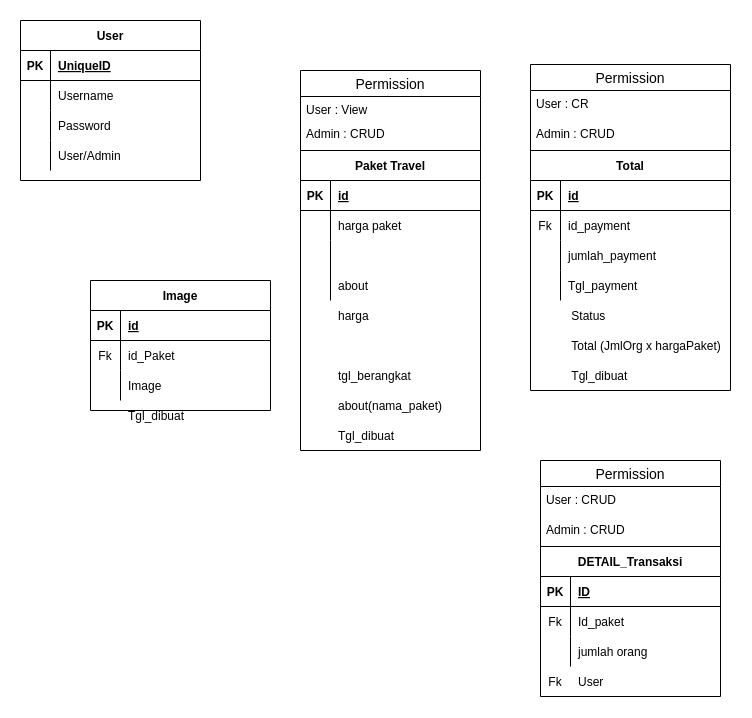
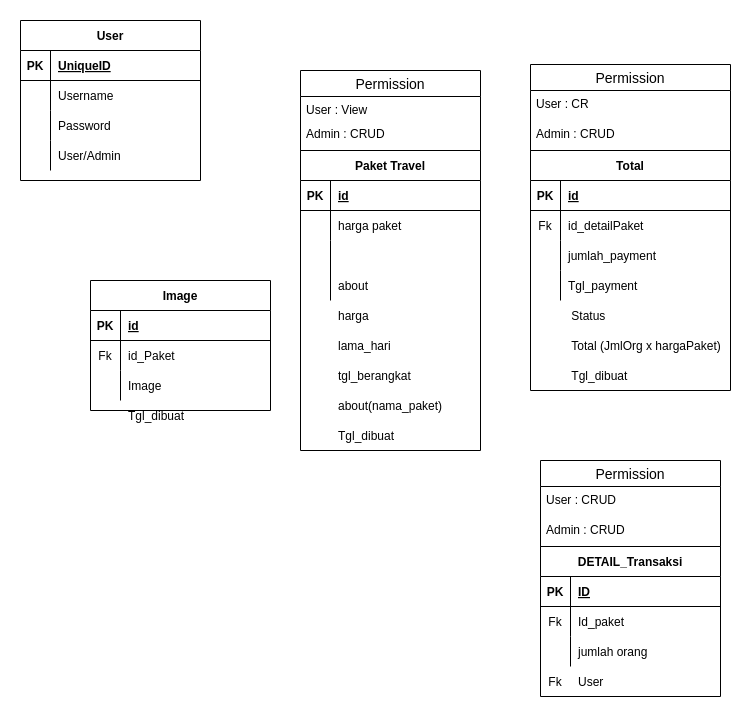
  <mxCell id="0" />
  <mxCell id="1" parent="0" />
  <mxCell id="2" value="Paket Travel" style="shape=table;startSize=30;container=1;collapsible=1;childLayout=tableLayout;fixedRows=1;rowLines=0;fontStyle=1;align=center;resizeLast=1;" vertex="1" parent="1"><mxGeometry x="300" y="150" width="180" height="300" as="geometry" /></mxCell>
  <mxCell id="3" value="" style="shape=partialRectangle;collapsible=0;dropTarget=0;pointerEvents=0;fillColor=none;top=0;left=0;bottom=1;right=0;points=[[0,0.5],[1,0.5]];portConstraint=eastwest;" vertex="1" parent="2"><mxGeometry y="30" width="180" height="30" as="geometry" /></mxCell>
  <mxCell id="4" value="PK" style="shape=partialRectangle;connectable=0;fillColor=none;top=0;left=0;bottom=0;right=0;fontStyle=1;overflow=hidden;" vertex="1" parent="3"><mxGeometry width="30" height="30" as="geometry" /></mxCell>
  <mxCell id="5" value="id" style="shape=partialRectangle;connectable=0;fillColor=none;top=0;left=0;bottom=0;right=0;align=left;spacingLeft=6;fontStyle=5;overflow=hidden;" vertex="1" parent="3"><mxGeometry x="30" width="150" height="30" as="geometry" /></mxCell>
  <mxCell id="6" value="" style="shape=partialRectangle;collapsible=0;dropTarget=0;pointerEvents=0;fillColor=none;top=0;left=0;bottom=0;right=0;points=[[0,0.5],[1,0.5]];portConstraint=eastwest;" vertex="1" parent="2"><mxGeometry y="60" width="180" height="30" as="geometry" /></mxCell>
  <mxCell id="7" value="" style="shape=partialRectangle;connectable=0;fillColor=none;top=0;left=0;bottom=0;right=0;editable=1;overflow=hidden;" vertex="1" parent="6"><mxGeometry width="30" height="30" as="geometry" /></mxCell>
  <mxCell id="8" value="harga paket" style="shape=partialRectangle;connectable=0;fillColor=none;top=0;left=0;bottom=0;right=0;align=left;spacingLeft=6;overflow=hidden;" vertex="1" parent="6"><mxGeometry x="30" width="150" height="30" as="geometry" /></mxCell>
  <mxCell id="9" value="" style="shape=partialRectangle;collapsible=0;dropTarget=0;pointerEvents=0;fillColor=none;top=0;left=0;bottom=0;right=0;points=[[0,0.5],[1,0.5]];portConstraint=eastwest;" vertex="1" parent="2"><mxGeometry y="90" width="180" height="30" as="geometry" /></mxCell>
  <mxCell id="10" value="" style="shape=partialRectangle;connectable=0;fillColor=none;top=0;left=0;bottom=0;right=0;editable=1;overflow=hidden;" vertex="1" parent="9"><mxGeometry width="30" height="30" as="geometry" /></mxCell>
  <mxCell id="11" value="" style="shape=partialRectangle;collapsible=0;dropTarget=0;pointerEvents=0;fillColor=none;top=0;left=0;bottom=0;right=0;points=[[0,0.5],[1,0.5]];portConstraint=eastwest;" vertex="1" parent="2"><mxGeometry y="120" width="180" height="30" as="geometry" /></mxCell>
  <mxCell id="12" value="" style="shape=partialRectangle;connectable=0;fillColor=none;top=0;left=0;bottom=0;right=0;editable=1;overflow=hidden;" vertex="1" parent="11"><mxGeometry width="30" height="30" as="geometry" /></mxCell>
  <mxCell id="13" value="about" style="shape=partialRectangle;connectable=0;fillColor=none;top=0;left=0;bottom=0;right=0;align=left;spacingLeft=6;overflow=hidden;" vertex="1" parent="11"><mxGeometry x="30" width="150" height="30" as="geometry" /></mxCell>
  <mxCell id="14" value="" style="shape=partialRectangle;collapsible=0;dropTarget=0;pointerEvents=0;fillColor=none;top=0;left=0;bottom=0;right=0;points=[[0,0.5],[1,0.5]];portConstraint=eastwest;" vertex="1" parent="1"><mxGeometry x="300" y="300" width="180" height="30" as="geometry" /></mxCell>
  <mxCell id="15" value="" style="shape=partialRectangle;connectable=0;fillColor=none;top=0;left=0;bottom=0;right=0;editable=1;overflow=hidden;" vertex="1" parent="14"><mxGeometry width="30" height="30" as="geometry" /></mxCell>
  <mxCell id="16" value="harga" style="shape=partialRectangle;connectable=0;fillColor=none;top=0;left=0;bottom=0;right=0;align=left;spacingLeft=6;overflow=hidden;" vertex="1" parent="14"><mxGeometry x="30" width="150" height="30" as="geometry" /></mxCell>
  <mxCell id="17" value="" style="shape=partialRectangle;collapsible=0;dropTarget=0;pointerEvents=0;fillColor=none;top=0;left=0;bottom=0;right=0;points=[[0,0.5],[1,0.5]];portConstraint=eastwest;" vertex="1" parent="1"><mxGeometry x="300" y="330" width="180" height="30" as="geometry" /></mxCell>
  <mxCell id="18" value="" style="shape=partialRectangle;connectable=0;fillColor=none;top=0;left=0;bottom=0;right=0;editable=1;overflow=hidden;" vertex="1" parent="17"><mxGeometry width="30" height="30" as="geometry" /></mxCell>
+ <mxCell id="19" value="lama_hari" style="shape=partialRectangle;connectable=0;fillColor=none;top=0;left=0;bottom=0;right=0;align=left;spacingLeft=6;overflow=hidden;" vertex="1" parent="17"><mxGeometry x="30" width="150" height="30" as="geometry" /></mxCell>
  <mxCell id="20" value="" style="shape=partialRectangle;collapsible=0;dropTarget=0;pointerEvents=0;fillColor=none;top=0;left=0;bottom=0;right=0;points=[[0,0.5],[1,0.5]];portConstraint=eastwest;" vertex="1" parent="1"><mxGeometry x="300" y="360" width="180" height="30" as="geometry" /></mxCell>
  <mxCell id="21" value="" style="shape=partialRectangle;connectable=0;fillColor=none;top=0;left=0;bottom=0;right=0;editable=1;overflow=hidden;" vertex="1" parent="20"><mxGeometry width="30" height="30" as="geometry" /></mxCell>
  <mxCell id="22" value="tgl_berangkat" style="shape=partialRectangle;connectable=0;fillColor=none;top=0;left=0;bottom=0;right=0;align=left;spacingLeft=6;overflow=hidden;" vertex="1" parent="20"><mxGeometry x="30" width="150" height="30" as="geometry" /></mxCell>
  <mxCell id="23" value="User" style="shape=table;startSize=30;container=1;collapsible=1;childLayout=tableLayout;fixedRows=1;rowLines=0;fontStyle=1;align=center;resizeLast=1;" vertex="1" parent="1"><mxGeometry x="20" y="20" width="180" height="160" as="geometry" /></mxCell>
  <mxCell id="24" value="" style="shape=partialRectangle;collapsible=0;dropTarget=0;pointerEvents=0;fillColor=none;top=0;left=0;bottom=1;right=0;points=[[0,0.5],[1,0.5]];portConstraint=eastwest;" vertex="1" parent="23"><mxGeometry y="30" width="180" height="30" as="geometry" /></mxCell>
  <mxCell id="25" value="PK" style="shape=partialRectangle;connectable=0;fillColor=none;top=0;left=0;bottom=0;right=0;fontStyle=1;overflow=hidden;" vertex="1" parent="24"><mxGeometry width="30" height="30" as="geometry" /></mxCell>
  <mxCell id="26" value="UniqueID" style="shape=partialRectangle;connectable=0;fillColor=none;top=0;left=0;bottom=0;right=0;align=left;spacingLeft=6;fontStyle=5;overflow=hidden;" vertex="1" parent="24"><mxGeometry x="30" width="150" height="30" as="geometry" /></mxCell>
  <mxCell id="27" value="" style="shape=partialRectangle;collapsible=0;dropTarget=0;pointerEvents=0;fillColor=none;top=0;left=0;bottom=0;right=0;points=[[0,0.5],[1,0.5]];portConstraint=eastwest;" vertex="1" parent="23"><mxGeometry y="60" width="180" height="30" as="geometry" /></mxCell>
  <mxCell id="28" value="" style="shape=partialRectangle;connectable=0;fillColor=none;top=0;left=0;bottom=0;right=0;editable=1;overflow=hidden;" vertex="1" parent="27"><mxGeometry width="30" height="30" as="geometry" /></mxCell>
  <mxCell id="29" value="Username" style="shape=partialRectangle;connectable=0;fillColor=none;top=0;left=0;bottom=0;right=0;align=left;spacingLeft=6;overflow=hidden;" vertex="1" parent="27"><mxGeometry x="30" width="150" height="30" as="geometry" /></mxCell>
  <mxCell id="30" value="" style="shape=partialRectangle;collapsible=0;dropTarget=0;pointerEvents=0;fillColor=none;top=0;left=0;bottom=0;right=0;points=[[0,0.5],[1,0.5]];portConstraint=eastwest;" vertex="1" parent="23"><mxGeometry y="90" width="180" height="30" as="geometry" /></mxCell>
  <mxCell id="31" value="" style="shape=partialRectangle;connectable=0;fillColor=none;top=0;left=0;bottom=0;right=0;editable=1;overflow=hidden;" vertex="1" parent="30"><mxGeometry width="30" height="30" as="geometry" /></mxCell>
  <mxCell id="32" value="Password" style="shape=partialRectangle;connectable=0;fillColor=none;top=0;left=0;bottom=0;right=0;align=left;spacingLeft=6;overflow=hidden;" vertex="1" parent="30"><mxGeometry x="30" width="150" height="30" as="geometry" /></mxCell>
  <mxCell id="33" value="" style="shape=partialRectangle;collapsible=0;dropTarget=0;pointerEvents=0;fillColor=none;top=0;left=0;bottom=0;right=0;points=[[0,0.5],[1,0.5]];portConstraint=eastwest;" vertex="1" parent="23"><mxGeometry y="120" width="180" height="30" as="geometry" /></mxCell>
  <mxCell id="34" value="" style="shape=partialRectangle;connectable=0;fillColor=none;top=0;left=0;bottom=0;right=0;editable=1;overflow=hidden;" vertex="1" parent="33"><mxGeometry width="30" height="30" as="geometry" /></mxCell>
  <mxCell id="35" value="User/Admin" style="shape=partialRectangle;connectable=0;fillColor=none;top=0;left=0;bottom=0;right=0;align=left;spacingLeft=6;overflow=hidden;" vertex="1" parent="33"><mxGeometry x="30" width="150" height="30" as="geometry" /></mxCell>
  <mxCell id="36" value="" style="shape=partialRectangle;collapsible=0;dropTarget=0;pointerEvents=0;fillColor=none;top=0;left=0;bottom=0;right=0;points=[[0,0.5],[1,0.5]];portConstraint=eastwest;" vertex="1" parent="1"><mxGeometry x="300" y="390" width="180" height="30" as="geometry" /></mxCell>
  <mxCell id="37" value="" style="shape=partialRectangle;connectable=0;fillColor=none;top=0;left=0;bottom=0;right=0;editable=1;overflow=hidden;" vertex="1" parent="36"><mxGeometry width="30" height="30" as="geometry" /></mxCell>
  <mxCell id="38" value="about(nama_paket)" style="shape=partialRectangle;connectable=0;fillColor=none;top=0;left=0;bottom=0;right=0;align=left;spacingLeft=6;overflow=hidden;" vertex="1" parent="36"><mxGeometry x="30" width="150" height="30" as="geometry" /></mxCell>
  <mxCell id="39" value="Total" style="shape=table;startSize=30;container=1;collapsible=1;childLayout=tableLayout;fixedRows=1;rowLines=0;fontStyle=1;align=center;resizeLast=1;" vertex="1" parent="1"><mxGeometry x="530" y="150" width="200" height="240" as="geometry" /></mxCell>
  <mxCell id="40" value="" style="shape=partialRectangle;collapsible=0;dropTarget=0;pointerEvents=0;fillColor=none;top=0;left=0;bottom=1;right=0;points=[[0,0.5],[1,0.5]];portConstraint=eastwest;" vertex="1" parent="39"><mxGeometry y="30" width="200" height="30" as="geometry" /></mxCell>
  <mxCell id="41" value="PK" style="shape=partialRectangle;connectable=0;fillColor=none;top=0;left=0;bottom=0;right=0;fontStyle=1;overflow=hidden;" vertex="1" parent="40"><mxGeometry width="30" height="30" as="geometry" /></mxCell>
  <mxCell id="42" value="id" style="shape=partialRectangle;connectable=0;fillColor=none;top=0;left=0;bottom=0;right=0;align=left;spacingLeft=6;fontStyle=5;overflow=hidden;" vertex="1" parent="40"><mxGeometry x="30" width="170" height="30" as="geometry" /></mxCell>
  <mxCell id="43" value="" style="shape=partialRectangle;collapsible=0;dropTarget=0;pointerEvents=0;fillColor=none;top=0;left=0;bottom=0;right=0;points=[[0,0.5],[1,0.5]];portConstraint=eastwest;" vertex="1" parent="39"><mxGeometry y="60" width="200" height="30" as="geometry" /></mxCell>
  <mxCell id="44" value="Fk" style="shape=partialRectangle;connectable=0;fillColor=none;top=0;left=0;bottom=0;right=0;editable=1;overflow=hidden;" vertex="1" parent="43"><mxGeometry width="30" height="30" as="geometry" /></mxCell>
- <mxCell id="45" value="id_payment" style="shape=partialRectangle;connectable=0;fillColor=none;top=0;left=0;bottom=0;right=0;align=left;spacingLeft=6;overflow=hidden;" vertex="1" parent="43"><mxGeometry x="30" width="170" height="30" as="geometry" /></mxCell>
+ <mxCell id="45" value="id_detailPaket" style="shape=partialRectangle;connectable=0;fillColor=none;top=0;left=0;bottom=0;right=0;align=left;spacingLeft=6;overflow=hidden;" vertex="1" parent="43"><mxGeometry x="30" width="170" height="30" as="geometry" /></mxCell>
  <mxCell id="46" value="" style="shape=partialRectangle;collapsible=0;dropTarget=0;pointerEvents=0;fillColor=none;top=0;left=0;bottom=0;right=0;points=[[0,0.5],[1,0.5]];portConstraint=eastwest;" vertex="1" parent="39"><mxGeometry y="90" width="200" height="30" as="geometry" /></mxCell>
  <mxCell id="47" value="" style="shape=partialRectangle;connectable=0;fillColor=none;top=0;left=0;bottom=0;right=0;editable=1;overflow=hidden;" vertex="1" parent="46"><mxGeometry width="30" height="30" as="geometry" /></mxCell>
  <mxCell id="48" value="jumlah_payment" style="shape=partialRectangle;connectable=0;fillColor=none;top=0;left=0;bottom=0;right=0;align=left;spacingLeft=6;overflow=hidden;" vertex="1" parent="46"><mxGeometry x="30" width="170" height="30" as="geometry" /></mxCell>
  <mxCell id="49" value="" style="shape=partialRectangle;collapsible=0;dropTarget=0;pointerEvents=0;fillColor=none;top=0;left=0;bottom=0;right=0;points=[[0,0.5],[1,0.5]];portConstraint=eastwest;" vertex="1" parent="39"><mxGeometry y="120" width="200" height="30" as="geometry" /></mxCell>
  <mxCell id="50" value="" style="shape=partialRectangle;connectable=0;fillColor=none;top=0;left=0;bottom=0;right=0;editable=1;overflow=hidden;" vertex="1" parent="49"><mxGeometry width="30" height="30" as="geometry" /></mxCell>
  <mxCell id="51" value="Tgl_payment" style="shape=partialRectangle;connectable=0;fillColor=none;top=0;left=0;bottom=0;right=0;align=left;spacingLeft=6;overflow=hidden;" vertex="1" parent="49"><mxGeometry x="30" width="170" height="30" as="geometry" /></mxCell>
  <mxCell id="52" value="" style="shape=partialRectangle;collapsible=0;dropTarget=0;pointerEvents=0;fillColor=none;top=0;left=0;bottom=0;right=0;points=[[0,0.5],[1,0.5]];portConstraint=eastwest;" vertex="1" parent="1"><mxGeometry x="530" y="300" width="200" height="30" as="geometry" /></mxCell>
  <mxCell id="53" value="" style="shape=partialRectangle;connectable=0;fillColor=none;top=0;left=0;bottom=0;right=0;editable=1;overflow=hidden;" vertex="1" parent="52"><mxGeometry width="33.333" height="30" as="geometry" /></mxCell>
  <mxCell id="54" value="Status" style="shape=partialRectangle;connectable=0;fillColor=none;top=0;left=0;bottom=0;right=0;align=left;spacingLeft=6;overflow=hidden;" vertex="1" parent="52"><mxGeometry x="33.333" width="166.667" height="30" as="geometry" /></mxCell>
  <mxCell id="55" value="" style="shape=partialRectangle;collapsible=0;dropTarget=0;pointerEvents=0;fillColor=none;top=0;left=0;bottom=0;right=0;points=[[0,0.5],[1,0.5]];portConstraint=eastwest;" vertex="1" parent="1"><mxGeometry x="530" y="330" width="200" height="30" as="geometry" /></mxCell>
  <mxCell id="56" value="" style="shape=partialRectangle;connectable=0;fillColor=none;top=0;left=0;bottom=0;right=0;editable=1;overflow=hidden;" vertex="1" parent="55"><mxGeometry width="33.333" height="30" as="geometry" /></mxCell>
  <mxCell id="57" value="Total (JmlOrg x hargaPaket)" style="shape=partialRectangle;connectable=0;fillColor=none;top=0;left=0;bottom=0;right=0;align=left;spacingLeft=6;overflow=hidden;" vertex="1" parent="55"><mxGeometry x="33.333" width="166.667" height="30" as="geometry" /></mxCell>
  <mxCell id="58" value="Image" style="shape=table;startSize=30;container=1;collapsible=1;childLayout=tableLayout;fixedRows=1;rowLines=0;fontStyle=1;align=center;resizeLast=1;" vertex="1" parent="1"><mxGeometry x="90" y="280" width="180" height="130" as="geometry" /></mxCell>
  <mxCell id="59" value="" style="shape=partialRectangle;collapsible=0;dropTarget=0;pointerEvents=0;fillColor=none;top=0;left=0;bottom=1;right=0;points=[[0,0.5],[1,0.5]];portConstraint=eastwest;" vertex="1" parent="58"><mxGeometry y="30" width="180" height="30" as="geometry" /></mxCell>
  <mxCell id="60" value="PK" style="shape=partialRectangle;connectable=0;fillColor=none;top=0;left=0;bottom=0;right=0;fontStyle=1;overflow=hidden;" vertex="1" parent="59"><mxGeometry width="30" height="30" as="geometry" /></mxCell>
  <mxCell id="61" value="id" style="shape=partialRectangle;connectable=0;fillColor=none;top=0;left=0;bottom=0;right=0;align=left;spacingLeft=6;fontStyle=5;overflow=hidden;" vertex="1" parent="59"><mxGeometry x="30" width="150" height="30" as="geometry" /></mxCell>
  <mxCell id="62" value="" style="shape=partialRectangle;collapsible=0;dropTarget=0;pointerEvents=0;fillColor=none;top=0;left=0;bottom=0;right=0;points=[[0,0.5],[1,0.5]];portConstraint=eastwest;" vertex="1" parent="58"><mxGeometry y="60" width="180" height="30" as="geometry" /></mxCell>
  <mxCell id="63" value="Fk" style="shape=partialRectangle;connectable=0;fillColor=none;top=0;left=0;bottom=0;right=0;editable=1;overflow=hidden;" vertex="1" parent="62"><mxGeometry width="30" height="30" as="geometry" /></mxCell>
  <mxCell id="64" value="id_Paket" style="shape=partialRectangle;connectable=0;fillColor=none;top=0;left=0;bottom=0;right=0;align=left;spacingLeft=6;overflow=hidden;" vertex="1" parent="62"><mxGeometry x="30" width="150" height="30" as="geometry" /></mxCell>
  <mxCell id="65" value="" style="shape=partialRectangle;collapsible=0;dropTarget=0;pointerEvents=0;fillColor=none;top=0;left=0;bottom=0;right=0;points=[[0,0.5],[1,0.5]];portConstraint=eastwest;" vertex="1" parent="58"><mxGeometry y="90" width="180" height="30" as="geometry" /></mxCell>
  <mxCell id="66" value="" style="shape=partialRectangle;connectable=0;fillColor=none;top=0;left=0;bottom=0;right=0;editable=1;overflow=hidden;" vertex="1" parent="65"><mxGeometry width="30" height="30" as="geometry" /></mxCell>
  <mxCell id="67" value="Image" style="shape=partialRectangle;connectable=0;fillColor=none;top=0;left=0;bottom=0;right=0;align=left;spacingLeft=6;overflow=hidden;" vertex="1" parent="65"><mxGeometry x="30" width="150" height="30" as="geometry" /></mxCell>
  <mxCell id="68" value="Permission" style="swimlane;fontStyle=0;childLayout=stackLayout;horizontal=1;startSize=26;horizontalStack=0;resizeParent=1;resizeParentMax=0;resizeLast=0;collapsible=1;marginBottom=0;align=center;fontSize=14;" vertex="1" parent="1"><mxGeometry x="300" y="70" width="180" height="80" as="geometry" /></mxCell>
  <mxCell id="69" value="User : View" style="text;strokeColor=none;fillColor=none;spacingLeft=4;spacingRight=4;overflow=hidden;rotatable=0;points=[[0,0.5],[1,0.5]];portConstraint=eastwest;fontSize=12;" vertex="1" parent="68"><mxGeometry y="26" width="180" height="24" as="geometry" /></mxCell>
  <mxCell id="70" value="Admin : CRUD" style="text;strokeColor=none;fillColor=none;spacingLeft=4;spacingRight=4;overflow=hidden;rotatable=0;points=[[0,0.5],[1,0.5]];portConstraint=eastwest;fontSize=12;" vertex="1" parent="68"><mxGeometry y="50" width="180" height="30" as="geometry" /></mxCell>
  <mxCell id="71" value="Permission" style="swimlane;fontStyle=0;childLayout=stackLayout;horizontal=1;startSize=26;horizontalStack=0;resizeParent=1;resizeParentMax=0;resizeLast=0;collapsible=1;marginBottom=0;align=center;fontSize=14;" vertex="1" parent="1"><mxGeometry x="530" y="64" width="200" height="86" as="geometry" /></mxCell>
  <mxCell id="72" value="User : CR" style="text;strokeColor=none;fillColor=none;spacingLeft=4;spacingRight=4;overflow=hidden;rotatable=0;points=[[0,0.5],[1,0.5]];portConstraint=eastwest;fontSize=12;" vertex="1" parent="71"><mxGeometry y="26" width="200" height="30" as="geometry" /></mxCell>
  <mxCell id="73" value="Admin : CRUD" style="text;strokeColor=none;fillColor=none;spacingLeft=4;spacingRight=4;overflow=hidden;rotatable=0;points=[[0,0.5],[1,0.5]];portConstraint=eastwest;fontSize=12;" vertex="1" parent="71"><mxGeometry y="56" width="200" height="30" as="geometry" /></mxCell>
  <mxCell id="74" value="" style="group" vertex="1" connectable="0" parent="1"><mxGeometry x="540" y="546" width="180" height="150" as="geometry" /></mxCell>
  <mxCell id="75" value="" style="shape=partialRectangle;collapsible=0;dropTarget=0;pointerEvents=0;fillColor=none;top=0;left=0;bottom=0;right=0;points=[[0,0.5],[1,0.5]];portConstraint=eastwest;" vertex="1" parent="74"><mxGeometry x="30" y="120" width="150" height="30" as="geometry" /></mxCell>
  <mxCell id="76" value="" style="shape=partialRectangle;connectable=0;fillColor=none;top=0;left=0;bottom=0;right=0;editable=1;overflow=hidden;" vertex="1" parent="75"><mxGeometry width="25" height="30" as="geometry" /></mxCell>
  <mxCell id="77" value="User" style="shape=partialRectangle;connectable=0;fillColor=none;top=0;left=0;bottom=0;right=0;align=left;spacingLeft=6;overflow=hidden;" vertex="1" parent="75"><mxGeometry width="150" height="30" as="geometry" /></mxCell>
  <mxCell id="78" value="DETAIL_Transaksi" style="shape=table;startSize=30;container=1;collapsible=1;childLayout=tableLayout;fixedRows=1;rowLines=0;fontStyle=1;align=center;resizeLast=1;" vertex="1" parent="74"><mxGeometry width="180" height="150" as="geometry" /></mxCell>
  <mxCell id="79" value="" style="shape=partialRectangle;collapsible=0;dropTarget=0;pointerEvents=0;fillColor=none;top=0;left=0;bottom=1;right=0;points=[[0,0.5],[1,0.5]];portConstraint=eastwest;" vertex="1" parent="78"><mxGeometry y="30" width="180" height="30" as="geometry" /></mxCell>
  <mxCell id="80" value="PK" style="shape=partialRectangle;connectable=0;fillColor=none;top=0;left=0;bottom=0;right=0;fontStyle=1;overflow=hidden;" vertex="1" parent="79"><mxGeometry width="30" height="30" as="geometry" /></mxCell>
  <mxCell id="81" value="ID" style="shape=partialRectangle;connectable=0;fillColor=none;top=0;left=0;bottom=0;right=0;align=left;spacingLeft=6;fontStyle=5;overflow=hidden;" vertex="1" parent="79"><mxGeometry x="30" width="150" height="30" as="geometry" /></mxCell>
  <mxCell id="82" value="" style="shape=partialRectangle;collapsible=0;dropTarget=0;pointerEvents=0;fillColor=none;top=0;left=0;bottom=0;right=0;points=[[0,0.5],[1,0.5]];portConstraint=eastwest;" vertex="1" parent="78"><mxGeometry y="60" width="180" height="30" as="geometry" /></mxCell>
  <mxCell id="83" value="Fk" style="shape=partialRectangle;connectable=0;fillColor=none;top=0;left=0;bottom=0;right=0;editable=1;overflow=hidden;" vertex="1" parent="82"><mxGeometry width="30" height="30" as="geometry" /></mxCell>
  <mxCell id="84" value="Id_paket" style="shape=partialRectangle;connectable=0;fillColor=none;top=0;left=0;bottom=0;right=0;align=left;spacingLeft=6;overflow=hidden;" vertex="1" parent="82"><mxGeometry x="30" width="150" height="30" as="geometry" /></mxCell>
  <mxCell id="85" value="" style="shape=partialRectangle;collapsible=0;dropTarget=0;pointerEvents=0;fillColor=none;top=0;left=0;bottom=0;right=0;points=[[0,0.5],[1,0.5]];portConstraint=eastwest;" vertex="1" parent="78"><mxGeometry y="90" width="180" height="30" as="geometry" /></mxCell>
  <mxCell id="86" value="" style="shape=partialRectangle;connectable=0;fillColor=none;top=0;left=0;bottom=0;right=0;editable=1;overflow=hidden;" vertex="1" parent="85"><mxGeometry width="30" height="30" as="geometry" /></mxCell>
  <mxCell id="87" value="jumlah orang" style="shape=partialRectangle;connectable=0;fillColor=none;top=0;left=0;bottom=0;right=0;align=left;spacingLeft=6;overflow=hidden;" vertex="1" parent="85"><mxGeometry x="30" width="150" height="30" as="geometry" /></mxCell>
  <mxCell id="88" value="Fk" style="shape=partialRectangle;connectable=0;fillColor=none;top=0;left=0;bottom=0;right=0;editable=1;overflow=hidden;" vertex="1" parent="74"><mxGeometry y="120" width="30" height="30" as="geometry" /></mxCell>
  <mxCell id="89" value="" style="shape=partialRectangle;collapsible=0;dropTarget=0;pointerEvents=0;fillColor=none;top=0;left=0;bottom=0;right=0;points=[[0,0.5],[1,0.5]];portConstraint=eastwest;" vertex="1" parent="1"><mxGeometry x="90" y="400" width="180" height="30" as="geometry" /></mxCell>
  <mxCell id="90" value="" style="shape=partialRectangle;connectable=0;fillColor=none;top=0;left=0;bottom=0;right=0;editable=1;overflow=hidden;" vertex="1" parent="89"><mxGeometry width="30" height="30" as="geometry" /></mxCell>
  <mxCell id="91" value="Tgl_dibuat" style="shape=partialRectangle;connectable=0;fillColor=none;top=0;left=0;bottom=0;right=0;align=left;spacingLeft=6;overflow=hidden;" vertex="1" parent="89"><mxGeometry x="30" width="150" height="30" as="geometry" /></mxCell>
  <mxCell id="92" value="" style="shape=partialRectangle;collapsible=0;dropTarget=0;pointerEvents=0;fillColor=none;top=0;left=0;bottom=0;right=0;points=[[0,0.5],[1,0.5]];portConstraint=eastwest;" vertex="1" parent="1"><mxGeometry x="300" y="420" width="180" height="30" as="geometry" /></mxCell>
  <mxCell id="93" value="" style="shape=partialRectangle;connectable=0;fillColor=none;top=0;left=0;bottom=0;right=0;editable=1;overflow=hidden;" vertex="1" parent="92"><mxGeometry width="30" height="30" as="geometry" /></mxCell>
  <mxCell id="94" value="Tgl_dibuat" style="shape=partialRectangle;connectable=0;fillColor=none;top=0;left=0;bottom=0;right=0;align=left;spacingLeft=6;overflow=hidden;" vertex="1" parent="92"><mxGeometry x="30" width="150" height="30" as="geometry" /></mxCell>
  <mxCell id="95" value="" style="shape=partialRectangle;collapsible=0;dropTarget=0;pointerEvents=0;fillColor=none;top=0;left=0;bottom=0;right=0;points=[[0,0.5],[1,0.5]];portConstraint=eastwest;" vertex="1" parent="1"><mxGeometry x="530" y="360" width="200" height="30" as="geometry" /></mxCell>
  <mxCell id="96" value="" style="shape=partialRectangle;connectable=0;fillColor=none;top=0;left=0;bottom=0;right=0;editable=1;overflow=hidden;" vertex="1" parent="95"><mxGeometry width="33.333" height="30" as="geometry" /></mxCell>
  <mxCell id="97" value="Tgl_dibuat" style="shape=partialRectangle;connectable=0;fillColor=none;top=0;left=0;bottom=0;right=0;align=left;spacingLeft=6;overflow=hidden;" vertex="1" parent="95"><mxGeometry x="33.333" width="166.667" height="30" as="geometry" /></mxCell>
  <mxCell id="98" value="Permission" style="swimlane;fontStyle=0;childLayout=stackLayout;horizontal=1;startSize=26;horizontalStack=0;resizeParent=1;resizeParentMax=0;resizeLast=0;collapsible=1;marginBottom=0;align=center;fontSize=14;" vertex="1" parent="1"><mxGeometry x="540" y="460" width="180" height="86" as="geometry" /></mxCell>
  <mxCell id="99" value="User : CRUD" style="text;strokeColor=none;fillColor=none;spacingLeft=4;spacingRight=4;overflow=hidden;rotatable=0;points=[[0,0.5],[1,0.5]];portConstraint=eastwest;fontSize=12;" vertex="1" parent="98"><mxGeometry y="26" width="180" height="30" as="geometry" /></mxCell>
  <mxCell id="100" value="Admin : CRUD" style="text;strokeColor=none;fillColor=none;spacingLeft=4;spacingRight=4;overflow=hidden;rotatable=0;points=[[0,0.5],[1,0.5]];portConstraint=eastwest;fontSize=12;" vertex="1" parent="98"><mxGeometry y="56" width="180" height="30" as="geometry" /></mxCell>
